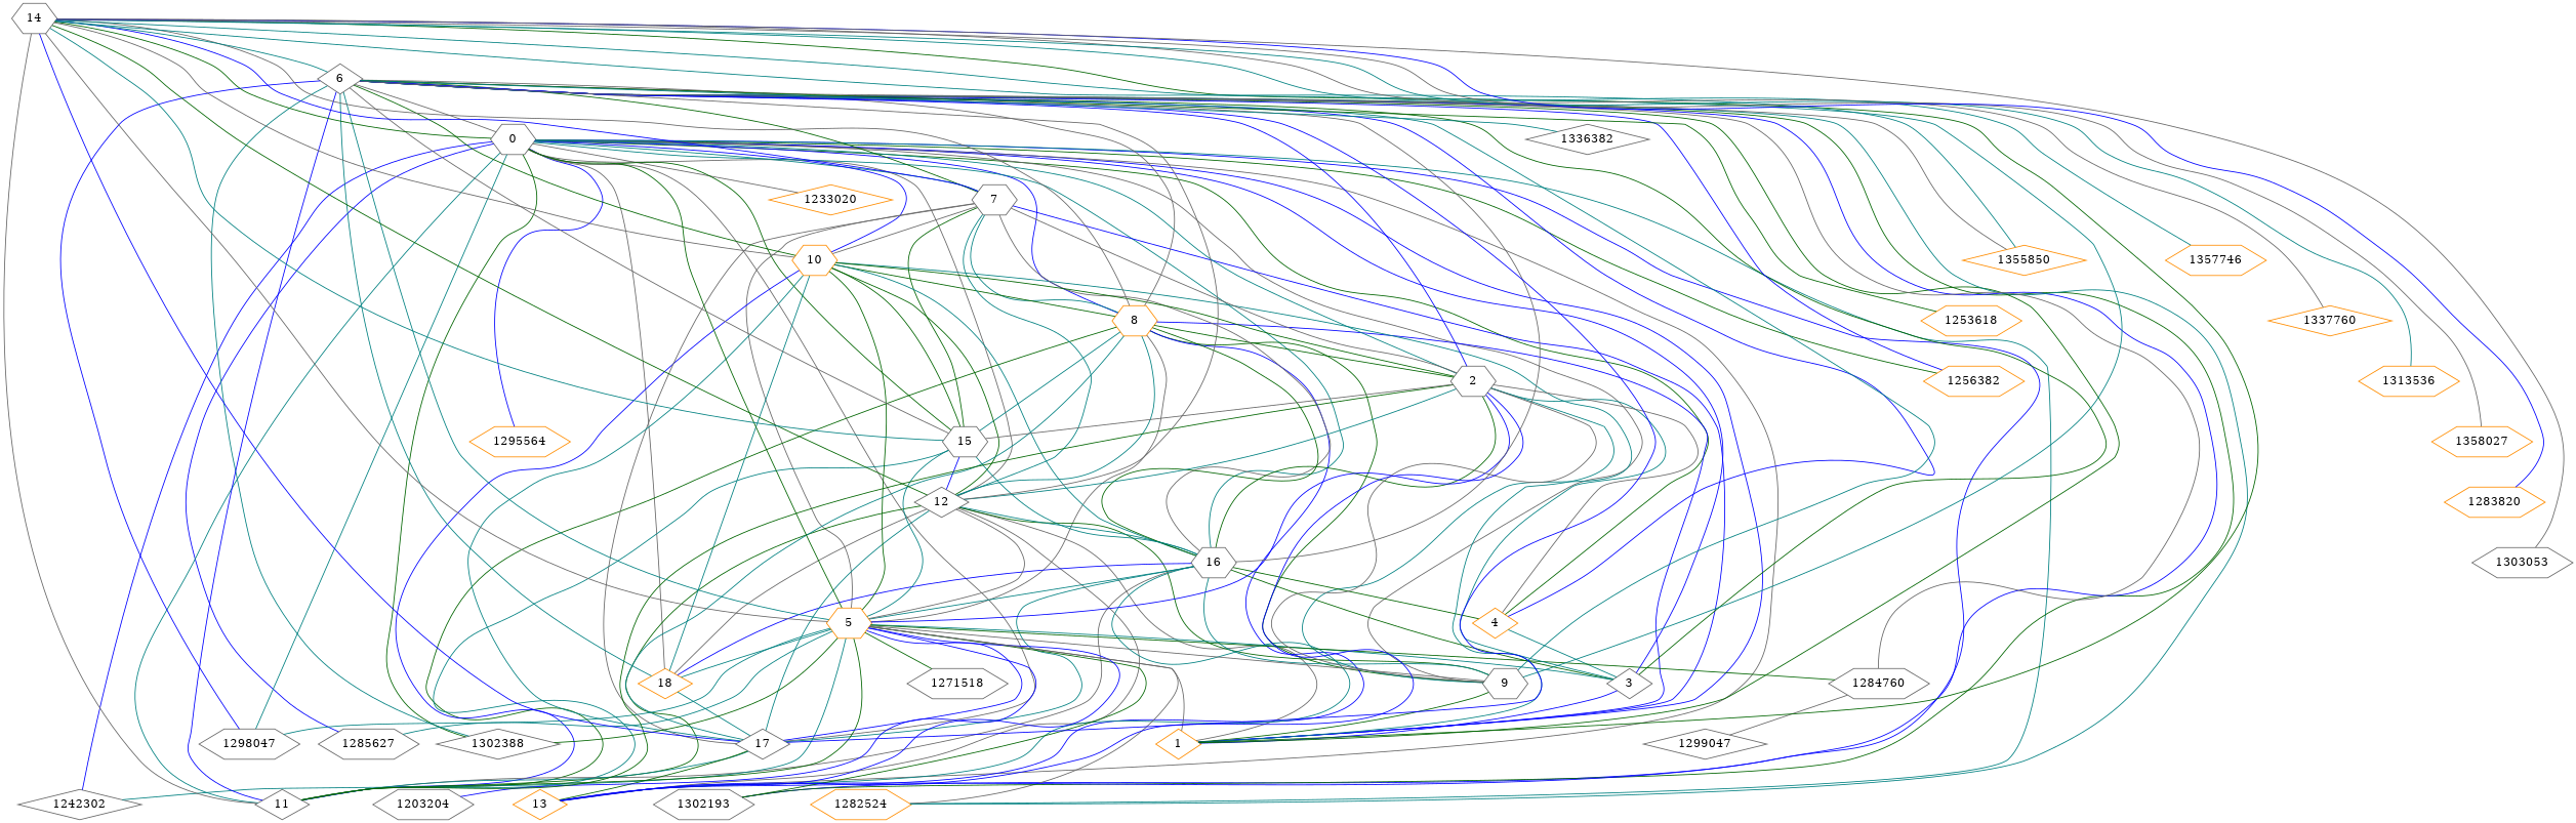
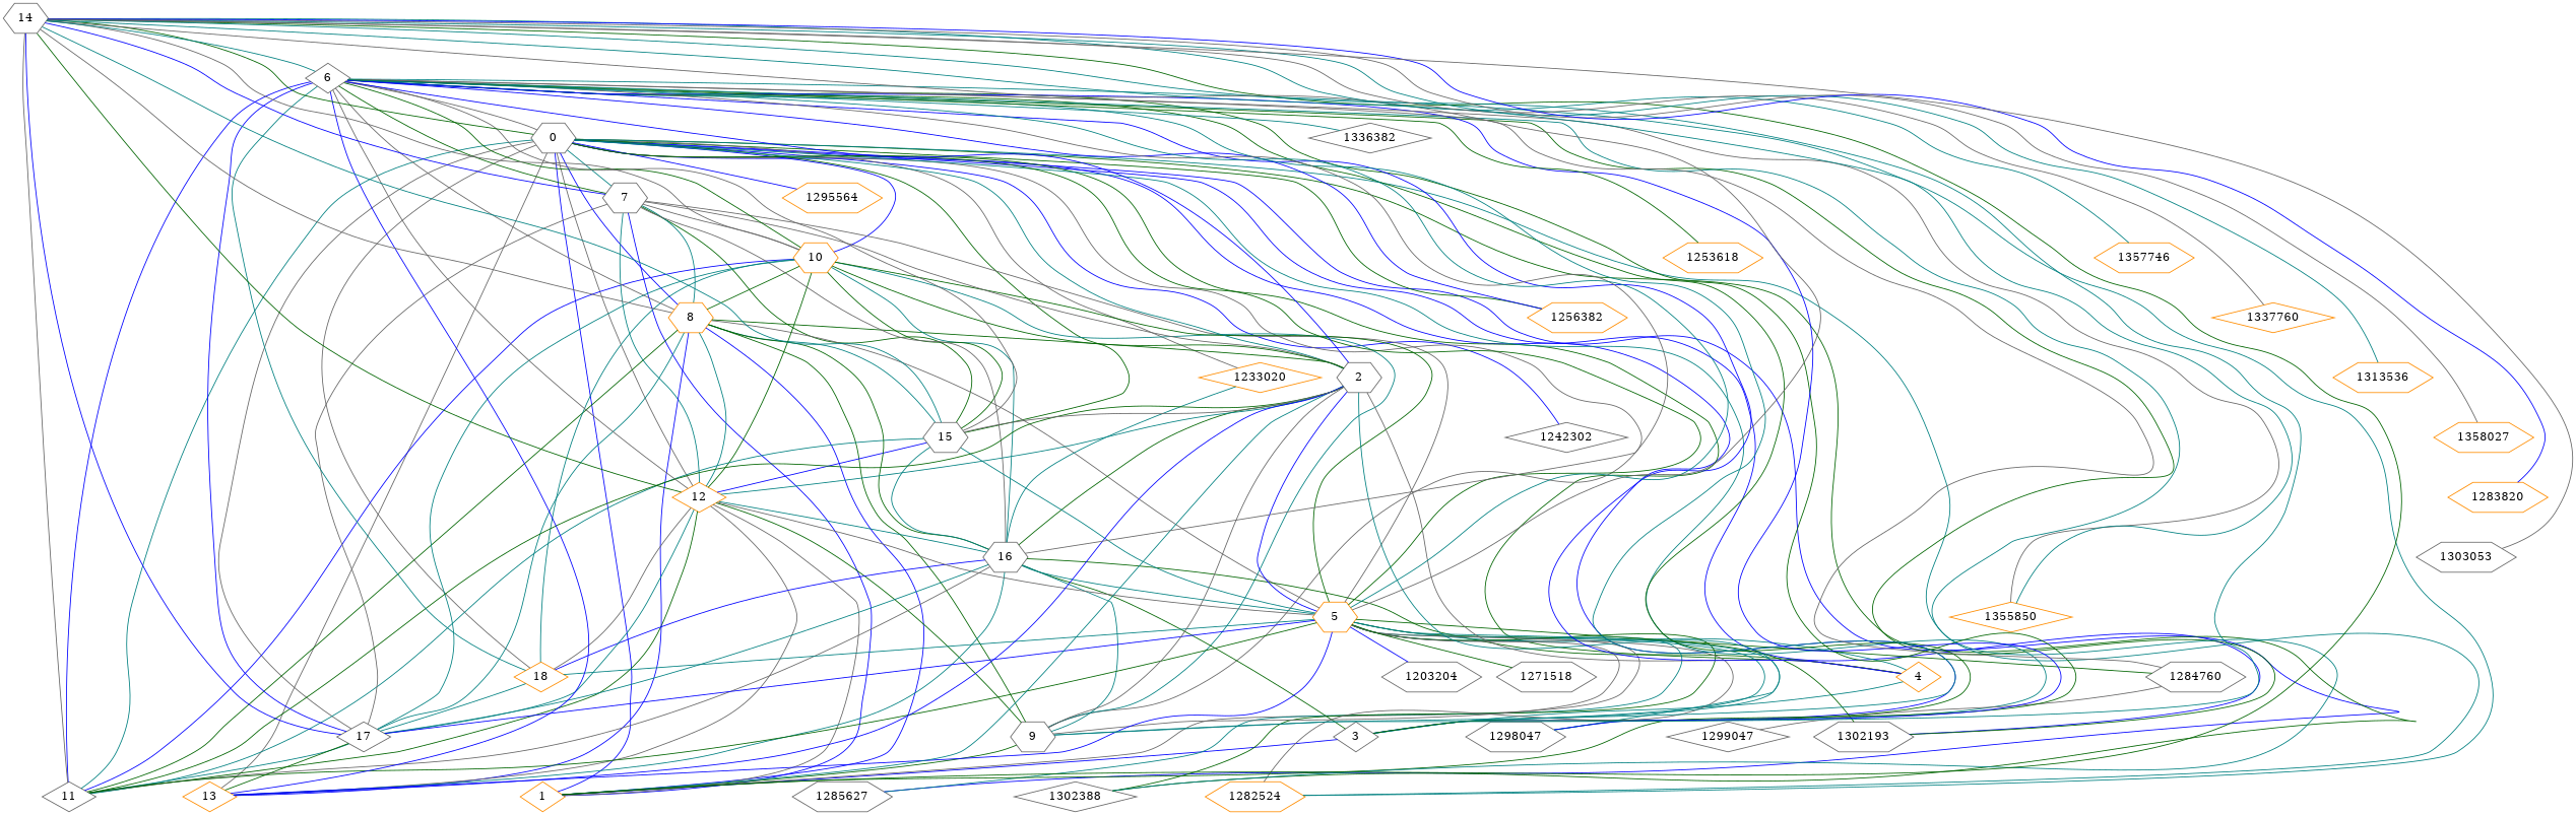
  graph {
    node [color=gray40 shape=hexagon c=0]
    edge [color=teal s=Hidden]
    0 [c=""]
    1302193
    1 [color=darkorange shape=diamond c=""]
    1242302 [shape=diamond]
    3 [shape=diamond c=""]
    1285627
    4 [color=darkorange shape=diamond c=""]
    1256382 [color=darkorange]
    7 [c=""]
    1302388 [shape=diamond]
    8 [color=darkorange c=""]
    9 [c=""]
    1295564 [c=19 color=darkorange]
    10 [color=darkorange c=""]
    11 [shape=diamond c=""]
    1233020 [color=darkorange shape=diamond]
-   12 [shape=diamond c=""]
+   12 [color=darkorange shape=diamond c=""]
    13 [color=darkorange shape=diamond c=""]
    1282524 [color=darkorange]
    15 [c=""]
    1298047
    16 [c=""]
    17 [shape=diamond c=""]
    18 [color=darkorange shape=diamond c=""]
    5 [color=darkorange c=""]
    2 [c=""]
    1203204 [c=3]
    1271518
    1284760
    1299047 [shape=diamond]
    6 [shape=diamond c=""]
    1355850 [color=darkorange shape=diamond]
    1253618 [color=darkorange]
    1336382 [shape=diamond]
    14 [c=""]
    1357746 [color=darkorange]
    1337760 [color=darkorange shape=diamond]
    1313536 [color=darkorange]
    1358027 [color=darkorange]
    1283820 [color=darkorange]
    1303053
    0 -- 1302193 [color=blue s=External weight=0.09733944735694036]
    0 -- 1 [color=blue weight=0.24628911102881815]
    0 -- 1242302 [color=blue s=External weight=0.10157850330618456]
    0 -- 3 [color=blue weight=0.23488344653118345]
    0 -- 1285627 [color=blue s=External weight=0.10191460141368638]
    0 -- 4 [color=darkgreen weight=0.23400588718635368]
    0 -- 1256382 [color=darkgreen s=External weight=0.10213550389872757]
    0 -- 7 [weight=0.22979170740334537]
    0 -- 1302388 [color=darkgreen s=External weight=0.10525455907176753]
    0 -- 8 [color=blue weight=0.22648739120004066]
    0 -- 9 [color=gray40 weight=0.18333485530340224]
    0 -- 1295564 [color=blue s=External weight=0.10945123195508452]
    0 -- 10 [color=blue weight=0.18561671353550244]
    0 -- 11 [weight=0.19685719447877556]
    0 -- 1233020 [color=gray40 s=External weight=0.11103175980155038]
    0 -- 12 [color=gray40 weight=0.2074545188660015]
    0 -- 13 [color=gray40 weight=0.17395070561724044]
    0 -- 1282524 [s=External weight=0.12881310670698232]
    0 -- 15 [color=darkgreen weight=0.19212571247427052]
    0 -- 1298047 [s=External weight=0.13429939902505184]
-   0 -- 16 [weight=0.1544504162731609]
+   1233020 -- 16 [weight=0.1544504162731609]
    0 -- 17 [color=gray40 weight=0.16211226210542926]
    0 -- 18 [color=gray40 weight=0.1408036599259041]
    3 -- 1 [color=blue weight=0.379718659296516 s=""]
    4 -- 3 [weight=0.614285795356865 s=""]
    7 -- 1 [color=blue weight=0.378267615959328 s=""]
    7 -- 10 [color=gray40 weight=0.3878599536114552]
    7 -- 15 [color=darkgreen weight=0.39925264460959614]
    7 -- 5 [color=gray40 weight=0.388772965747 s=""]
    8 -- 1 [color=blue weight=0.378686059629247 s=""]
    8 -- 7 [weight=0.581891847082828 s=""]
    8 -- 15 [weight=0.3848600566764491]
    8 -- 5 [color=gray40 weight=0.392448762418898 s=""]
    8 -- 2 [color=darkgreen weight=0.418286102305632 s=""]
    9 -- 1 [color=darkgreen weight=0.59986731954998 s=""]
    9 -- 8 [color=darkgreen weight=0.451018947539011 s=""]
    9 -- 10 [weight=0.417604580323537 s=""]
    10 -- 8 [color=darkgreen weight=0.418638924220904 s=""]
    10 -- 16 [weight=0.38543923540313846]
    11 -- 8 [color=darkgreen weight=0.464869217108725 s=""]
    11 -- 10 [color=blue weight=0.430525355627609 s=""]
    12 -- 1 [color=gray40 weight=0.36395815114054375]
    12 -- 7 [weight=0.487667914410105 s=""]
    12 -- 8 [weight=0.544207880140794 s=""]
    12 -- 9 [color=darkgreen weight=0.43093991278241 s=""]
    12 -- 10 [color=darkgreen weight=0.4807214969662 s=""]
    12 -- 11 [color=darkgreen weight=0.538666480395773 s=""]
    12 -- 16 [weight=0.36480550228498493]
    13 -- 8 [color=blue weight=0.410437548712756 s=""]
    13 -- 12 [color=gray40 weight=0.41975194380397 s=""]
    15 -- 10 [color=darkgreen weight=0.422738114627897 s=""]
    15 -- 11 [weight=0.442933615181561 s=""]
    15 -- 12 [color=blue weight=0.420815119457591 s=""]
    16 -- 3 [color=darkgreen weight=0.398952153564705 s=""]
    16 -- 4 [color=darkgreen weight=0.332359428605291 s=""]
    16 -- 7 [color=gray40 weight=0.357539124273719]
    16 -- 8 [color=darkgreen weight=0.35246059035570276]
    16 -- 9 [weight=0.3164404816594963]
    16 -- 11 [color=gray40 weight=0.33289755920582753]
    16 -- 13 [weight=0.3252838962855249]
    16 -- 15 [weight=0.3735842674808141]
    16 -- 17 [weight=0.37003862417641714]
    16 -- 18 [color=blue weight=0.3083411035743577]
    16 -- 5 [weight=0.243886281602284 s=""]
    16 -- 2 [color=darkgreen weight=0.2444930248465488]
    17 -- 7 [color=gray40 weight=0.3668439227852372]
    17 -- 8 [weight=0.361823271561075 s=""]
    17 -- 10 [weight=0.451094380933531 s=""]
    17 -- 11 [weight=0.378365968982914]
    17 -- 12 [weight=0.391080132516838 s=""]
    17 -- 13 [color=darkgreen weight=0.401946998341629 s=""]
    18 -- 10 [weight=0.369444534879732 s=""]
    18 -- 12 [color=gray40 weight=0.363139578585306 s=""]
    18 -- 17 [weight=0.386941374985729 s=""]
    5 -- 0 [color=darkgreen weight=0.257838525105058 s=""]
    5 -- 1302193 [color=darkgreen s=External weight=0.0780187088911807]
    5 -- 1 [color=gray40 weight=0.448589877541505 s=""]
    5 -- 3 [weight=0.462490931139038 s=""]
    5 -- 1285627 [s=External weight=0.07731049344158995]
-   5 -- 1242302 [weight=0.356212305129549 s=""]
+   5 -- 4 [weight=0.356212305129549 s=""]
    5 -- 1302388 [color=darkgreen s=External weight=0.08080994697096616]
    5 -- 9 [color=gray40 weight=0.3328103967307054]
    5 -- 10 [color=darkgreen weight=0.3848106653609789]
    5 -- 11 [color=darkgreen weight=0.3225578538365803]
    5 -- 12 [color=gray40 weight=0.3667285594853878]
    5 -- 13 [color=blue weight=0.2935250963184505]
    5 -- 1282524 [color=gray40 s=External weight=0.08790674998409365]
    5 -- 15 [weight=0.3152961307591361]
    5 -- 1298047 [s=External weight=0.08708971363156923]
    5 -- 17 [color=blue weight=0.26061076108592995]
    5 -- 18 [weight=0.2815707731719816]
    5 -- 2 [color=blue weight=0.463150825910968 s=""]
    5 -- 1203204 [color=blue s=External weight=0.06195499042106173]
    5 -- 1271518 [color=darkgreen s=External weight=0.077412210362067]
    5 -- 1284760 [color=darkgreen s=External weight=0.080031631263473]
    2 -- 0 [weight=0.254863129673168 s=""]
    2 -- 1 [weight=0.452462014392978 s=""]
    2 -- 3 [weight=0.37598775710452603]
    2 -- 4 [color=gray40 weight=0.3062845836550527]
    2 -- 7 [color=gray40 weight=0.37895930950454815]
    2 -- 9 [color=gray40 weight=0.3643195586644537]
    2 -- 10 [color=darkgreen weight=0.3664731336908615]
    2 -- 11 [color=darkgreen weight=0.3807085401356658]
    2 -- 12 [weight=0.36241786883365906]
    2 -- 13 [color=blue weight=0.3359448703889972]
    2 -- 15 [color=gray40 weight=0.3342552238171625]
    1284760 -- 1299047 [color=gray40 s=External weight=0.08001323796344913]
    6 -- 0 [color=gray40 weight=0.268366548671947 s=""]
    6 -- 1302193 [color=darkgreen s=External weight=0.09530202786959863]
    6 -- 1 [color=darkgreen weight=0.397427194361405 s=""]
    6 -- 3 [color=darkgreen weight=0.376214544072656 s=""]
    6 -- 4 [color=blue weight=0.340272677799653 s=""]
    6 -- 1256382 [color=blue s=External weight=0.09628757232335987]
    6 -- 7 [color=darkgreen weight=0.34903985548843613]
    6 -- 1302388 [s=External weight=0.1131150395106707]
    6 -- 8 [color=gray40 weight=0.35206670701914733]
    6 -- 9 [weight=0.2819789906268865]
    6 -- 10 [color=darkgreen weight=0.31693396509132665]
    6 -- 11 [color=blue weight=0.296990746485114]
    6 -- 12 [color=gray40 weight=0.3250701083923379]
    6 -- 13 [color=blue weight=0.2538056621680222]
    6 -- 1282524 [s=External weight=0.11745101199041742]
    6 -- 15 [color=gray40 weight=0.25727684154977]
    6 -- 1298047 [color=blue s=External weight=0.11908367344569022]
    6 -- 16 [color=gray40 weight=0.22399881260298987]
    6 -- 17 [color=blue weight=0.23490525044874996]
    6 -- 18 [weight=0.26323992911240157]
    6 -- 5 [weight=0.635413748467059 s=""]
    6 -- 2 [color=blue weight=0.393851395192867 s=""]
    6 -- 1284760 [color=gray40 s=External weight=0.0948592312455556]
    6 -- 1355850 [color=gray40 s=External weight=0.06561852322975527]
    6 -- 1253618 [color=darkgreen s=External weight=0.09058607155277078]
    6 -- 1336382 [s=External weight=0.09554988313472773]
    14 -- 0 [color=darkgreen weight=0.086710677638961 s=""]
    14 -- 1 [color=darkgreen weight=0.06946381411326374]
    14 -- 7 [color=blue weight=0.07297213243415379]
    14 -- 8 [color=gray40 weight=0.07701121384346551]
    14 -- 9 [weight=0.0680169433312416]
    14 -- 10 [color=gray40 weight=0.07452566087881854]
    14 -- 11 [color=gray40 weight=0.0769445781136788]
    14 -- 12 [color=darkgreen weight=0.058478257599958394]
    14 -- 15 [weight=0.07590517996806406]
    14 -- 17 [color=blue weight=0.05895584104893806]
    14 -- 5 [color=gray40 weight=0.0569059985178901 s=""]
    14 -- 6 [weight=0.0643971729596788 s=""]
    14 -- 1355850 [s=External weight=0.08318805764914151]
    14 -- 1357746 [s=External weight=0.0571764015987977]
    14 -- 1337760 [color=gray40 s=External weight=0.05850222348372081]
    14 -- 1313536 [s=External weight=0.059859079523288714]
    14 -- 1358027 [color=gray40 s=External weight=0.06606032262189872]
    14 -- 1283820 [color=blue s=External weight=0.06708498259881047]
    14 -- 1303053 [color=gray40 s=External weight=0.0861210710133372]
  }
